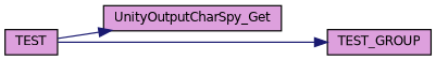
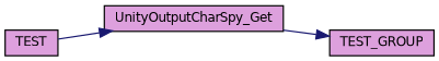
  digraph {
    rankdir=LR
    node [color=black fillcolor=plum fontname=Helvetica fontsize=10 shape=record style=filled]
    edge [color=midnightblue fontname=Helvetica fontsize=10 labelfontname=Helvetica labelfontsize=10 style=solid]
    n1 [fontcolor=black height=0.2 label=TEST width=0.4]
    n2 [height=0.2 label=UnityOutputCharSpy_Get width=0.4]
    n3 [height=0.2 label=TEST_GROUP width=0.4]
    n1 -> n2
-   n1 -> n3
+   n2 -> n3
  }
